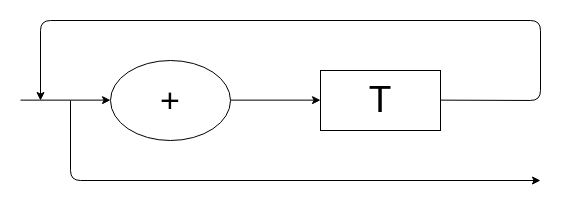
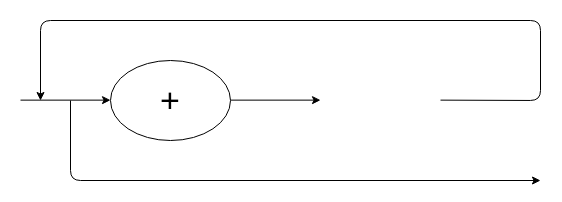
  <mxCell id="0" />
  <mxCell id="1" parent="0" />
  <mxCell id="2" value="" style="group;container=1;" vertex="1" connectable="0" parent="1"><mxGeometry width="520" height="160" as="geometry" x="20" y="20" /></mxCell>
  <mxCell id="3" value="" style="group" vertex="1" connectable="0" parent="2"><mxGeometry width="520" height="160" as="geometry" /></mxCell>
  <mxCell id="4" value="" style="endArrow=classic;html=1;entryX=0;entryY=0.5;entryDx=0;entryDy=0;" edge="1" parent="3"><mxGeometry width="50" height="50" relative="1" as="geometry"><mxPoint y="79.64" as="sourcePoint" /><mxPoint x="90" y="79.64" as="targetPoint" /></mxGeometry></mxCell>
- <mxCell id="5" value="&lt;font style=&quot;font-size: 37px&quot;&gt;T&lt;/font&gt;" style="rounded=0;whiteSpace=wrap;html=1;" vertex="1" parent="3"><mxGeometry x="300" y="50" width="120" height="60" as="geometry" /></mxCell>
  <mxCell id="6" value="" style="endArrow=classic;html=1;" edge="1" parent="3"><mxGeometry width="50" height="50" relative="1" as="geometry"><mxPoint x="420" y="79.64" as="sourcePoint" /><mxPoint x="20" y="80" as="targetPoint" /><Array as="points"><mxPoint x="520" y="80" /><mxPoint x="520" /><mxPoint x="20" /></Array></mxGeometry></mxCell>
  <mxCell id="7" value="" style="endArrow=classic;html=1;entryX=0;entryY=0.5;entryDx=0;entryDy=0;" edge="1" parent="3"><mxGeometry width="50" height="50" relative="1" as="geometry"><mxPoint x="210" y="79.64" as="sourcePoint" /><mxPoint x="300" y="79.64" as="targetPoint" /></mxGeometry></mxCell>
  <mxCell id="8" value="&lt;span style=&quot;font-size: 34px&quot;&gt;+&lt;/span&gt;" style="ellipse;whiteSpace=wrap;html=1;" vertex="1" parent="3"><mxGeometry x="90" y="40" width="120" height="80" as="geometry" /></mxCell>
  <mxCell id="9" value="" style="endArrow=classic;html=1;" edge="1" parent="3"><mxGeometry width="50" height="50" relative="1" as="geometry"><mxPoint x="50" y="80" as="sourcePoint" /><mxPoint x="520" y="160" as="targetPoint" /><Array as="points"><mxPoint x="50" y="160" /></Array></mxGeometry></mxCell>
